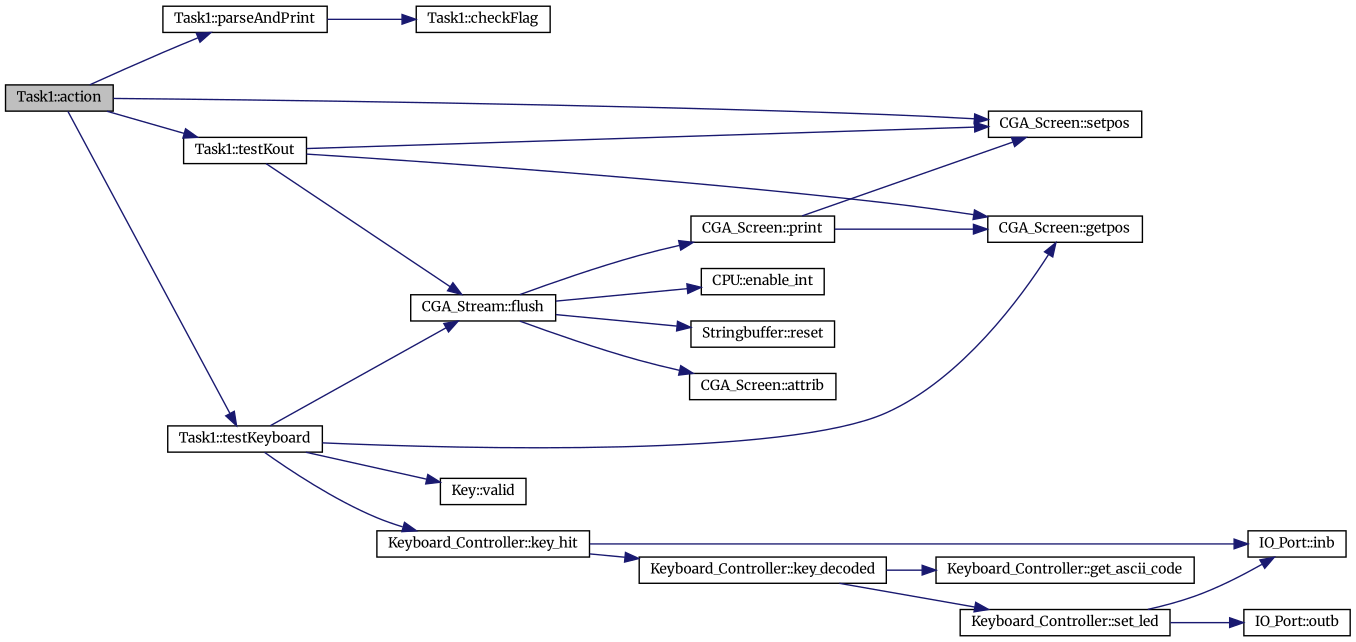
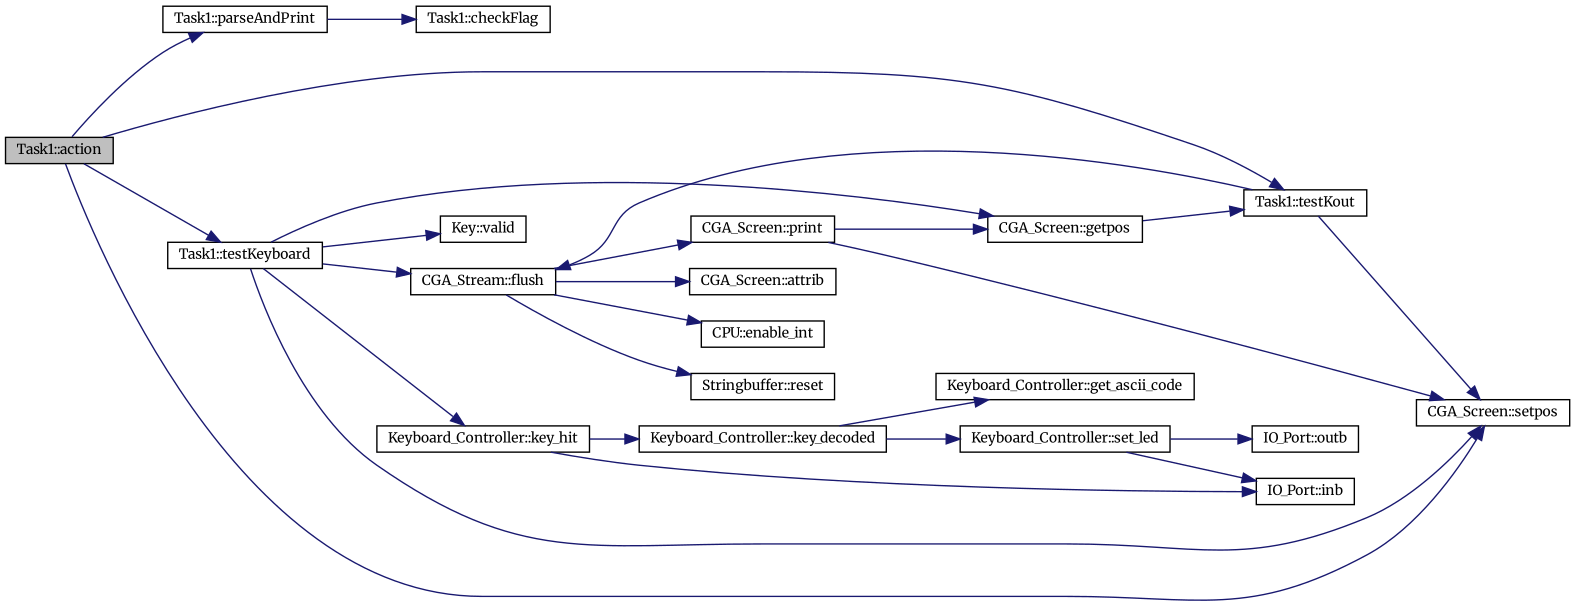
  digraph {
    fontname=Merriweather
    rankdir=LR
    node [color=black fontname=Merriweather fontsize=10 shape=record]
    edge [color=midnightblue fontname=Merriweather fontsize=10 labelfontname=FreeSans labelfontsize=10 style=solid]
    n1 [fillcolor=grey75 fontcolor=black height=0.2 label="Task1::action" style=filled width=0.4]
    n2 [height=0.2 label="Task1::parseAndPrint" width=0.4]
    n3 [height=0.2 label="CGA_Screen::setpos" width=0.4]
    n4 [height=0.2 label="Task1::testKeyboard" width=0.4]
    n5 [height=0.2 label="Task1::testKout" width=0.4]
    n6 [height=0.2 label="Task1::checkFlag" width=0.4]
    n7 [height=0.2 label="CGA_Stream::flush" width=0.4]
    n8 [height=0.2 label="CGA_Screen::getpos" width=0.4]
    n9 [height=0.2 label="Keyboard_Controller::key_hit" width=0.4]
    n10 [height=0.2 label="Key::valid" width=0.4]
    n11 [height=0.2 label="CGA_Screen::attrib" width=0.4]
    n12 [height=0.2 label="CPU::enable_int" width=0.4]
    n13 [height=0.2 label="CGA_Screen::print" width=0.4]
    n14 [height=0.2 label="Stringbuffer::reset" width=0.4]
    n15 [height=0.2 label="IO_Port::inb" width=0.4]
    n16 [height=0.2 label="Keyboard_Controller::key_decoded" width=0.4]
    n17 [height=0.2 label="Keyboard_Controller::get_ascii_code" width=0.4]
    n18 [height=0.2 label="Keyboard_Controller::set_led" width=0.4]
    n19 [height=0.2 label="IO_Port::outb" width=0.4]
    n1 -> n2
    n1 -> n3
    n1 -> n4
    n1 -> n5
    n2 -> n6
+   n4 -> n3
    n4 -> n7
    n4 -> n8
    n4 -> n9
    n4 -> n10
    n5 -> n3
    n5 -> n7
-   n5 -> n8
+   n8 -> n5
    n7 -> n11
    n7 -> n12
    n7 -> n13
    n7 -> n14
    n9 -> n15
    n9 -> n16
    n13 -> n3
    n13 -> n8
    n16 -> n17
    n16 -> n18
    n18 -> n15
    n18 -> n19
  }
